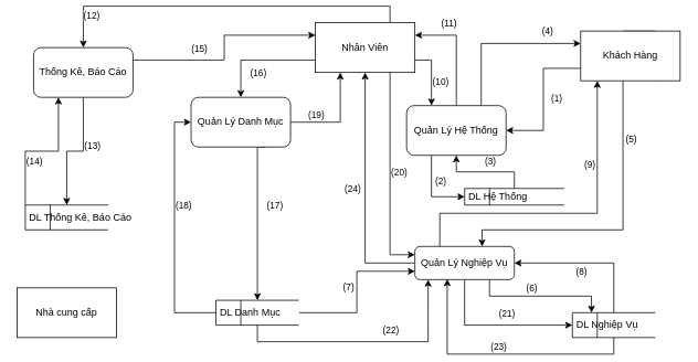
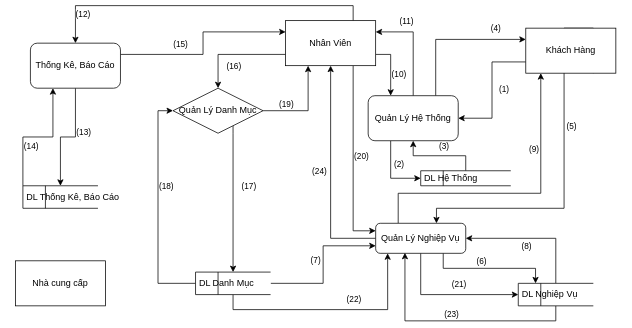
  <mxCell id="0" />
  <mxCell id="1" parent="0" />
  <mxCell id="2" style="edgeStyle=orthogonalEdgeStyle;rounded=0;orthogonalLoop=1;jettySize=auto;html=1;exitX=1;exitY=0.5;exitDx=0;exitDy=0;entryX=0.25;entryY=1;entryDx=0;entryDy=0;" edge="1" parent="1" source="6" target="36"><mxGeometry relative="1" as="geometry" /></mxCell>
  <mxCell id="3" value="(19)" style="edgeLabel;html=1;align=center;verticalAlign=middle;resizable=0;points=[];" vertex="1" connectable="0" parent="2"><mxGeometry x="-0.267" relative="1" as="geometry"><mxPoint x="-14" y="-10" as="offset" /></mxGeometry></mxCell>
  <mxCell id="4" style="edgeStyle=orthogonalEdgeStyle;rounded=0;orthogonalLoop=1;jettySize=auto;html=1;exitX=0.75;exitY=1;exitDx=0;exitDy=0;" edge="1" parent="1" source="6" target="48"><mxGeometry relative="1" as="geometry"><Array as="points"><mxPoint x="310" y="170" /></Array></mxGeometry></mxCell>
  <mxCell id="5" value="(17)" style="edgeLabel;html=1;align=center;verticalAlign=middle;resizable=0;points=[];" vertex="1" connectable="0" parent="4"><mxGeometry x="-0.21" relative="1" as="geometry"><mxPoint x="20" y="3" as="offset" /></mxGeometry></mxCell>
- <mxCell id="6" value="&lt;font style=&quot;vertical-align: inherit&quot;&gt;&lt;font style=&quot;vertical-align: inherit&quot;&gt;Quản Lý Danh Mục&lt;/font&gt;&lt;/font&gt;" style="rounded=1;whiteSpace=wrap;html=1;" vertex="1" parent="1"><mxGeometry x="230" y="110" width="120" height="60" as="geometry" /></mxCell>
+ <mxCell id="6" value="&lt;font style=&quot;vertical-align: inherit&quot;&gt;&lt;font style=&quot;vertical-align: inherit&quot;&gt;Quản Lý Danh Mục&lt;/font&gt;&lt;/font&gt;" style="rhombus;whiteSpace=wrap;html=1;" vertex="1" parent="1"><mxGeometry x="230" y="110" width="120" height="60" as="geometry" /></mxCell>
  <mxCell id="7" style="edgeStyle=orthogonalEdgeStyle;rounded=0;orthogonalLoop=1;jettySize=auto;html=1;exitX=1;exitY=0.25;exitDx=0;exitDy=0;entryX=0;entryY=0.25;entryDx=0;entryDy=0;" edge="1" parent="1" source="11" target="36"><mxGeometry relative="1" as="geometry" /></mxCell>
  <mxCell id="8" value="(15)" style="edgeLabel;html=1;align=center;verticalAlign=middle;resizable=0;points=[];" vertex="1" connectable="0" parent="7"><mxGeometry x="-0.37" relative="1" as="geometry"><mxPoint y="-15" as="offset" /></mxGeometry></mxCell>
  <mxCell id="9" style="edgeStyle=orthogonalEdgeStyle;rounded=0;orthogonalLoop=1;jettySize=auto;html=1;exitX=0.5;exitY=1;exitDx=0;exitDy=0;entryX=0.5;entryY=0;entryDx=0;entryDy=0;" edge="1" parent="1" source="11" target="59"><mxGeometry relative="1" as="geometry" /></mxCell>
  <mxCell id="10" value="(13)" style="edgeLabel;html=1;align=center;verticalAlign=middle;resizable=0;points=[];" vertex="1" connectable="0" parent="9"><mxGeometry x="-0.231" relative="1" as="geometry"><mxPoint x="10" as="offset" /></mxGeometry></mxCell>
  <mxCell id="11" value="&lt;font style=&quot;vertical-align: inherit&quot;&gt;&lt;font style=&quot;vertical-align: inherit&quot;&gt;Thống Kê, Báo Cáo&lt;/font&gt;&lt;/font&gt;" style="rounded=1;whiteSpace=wrap;html=1;" vertex="1" parent="1"><mxGeometry x="40" y="50" width="120" height="60" as="geometry" /></mxCell>
  <mxCell id="12" style="edgeStyle=orthogonalEdgeStyle;rounded=0;orthogonalLoop=1;jettySize=auto;html=1;exitX=0.75;exitY=0;exitDx=0;exitDy=0;entryX=0;entryY=0.25;entryDx=0;entryDy=0;" edge="1" parent="1" source="18" target="41"><mxGeometry relative="1" as="geometry" /></mxCell>
  <mxCell id="13" value="(4)" style="edgeLabel;html=1;align=center;verticalAlign=middle;resizable=0;points=[];" vertex="1" connectable="0" parent="12"><mxGeometry x="0.58" y="-1" relative="1" as="geometry"><mxPoint y="-16" as="offset" /></mxGeometry></mxCell>
  <mxCell id="14" style="edgeStyle=orthogonalEdgeStyle;rounded=0;orthogonalLoop=1;jettySize=auto;html=1;exitX=0.5;exitY=0;exitDx=0;exitDy=0;entryX=1;entryY=0.25;entryDx=0;entryDy=0;" edge="1" parent="1" source="18" target="36"><mxGeometry relative="1" as="geometry" /></mxCell>
  <mxCell id="15" value="(11)" style="edgeLabel;html=1;align=center;verticalAlign=middle;resizable=0;points=[];" vertex="1" connectable="0" parent="14"><mxGeometry x="0.378" y="1" relative="1" as="geometry"><mxPoint x="-2" y="-16" as="offset" /></mxGeometry></mxCell>
  <mxCell id="16" style="edgeStyle=orthogonalEdgeStyle;rounded=0;orthogonalLoop=1;jettySize=auto;html=1;exitX=0.25;exitY=1;exitDx=0;exitDy=0;entryX=0;entryY=0.5;entryDx=0;entryDy=0;" edge="1" parent="1" source="18" target="56"><mxGeometry relative="1" as="geometry" /></mxCell>
  <mxCell id="17" value="(2)" style="edgeLabel;html=1;align=center;verticalAlign=middle;resizable=0;points=[];" vertex="1" connectable="0" parent="16"><mxGeometry x="-0.044" y="2" relative="1" as="geometry"><mxPoint x="8" y="-13" as="offset" /></mxGeometry></mxCell>
  <mxCell id="18" value="&lt;font style=&quot;vertical-align: inherit&quot;&gt;&lt;font style=&quot;vertical-align: inherit&quot;&gt;Quản Lý Hệ Thống&lt;/font&gt;&lt;/font&gt;" style="rounded=1;whiteSpace=wrap;html=1;" vertex="1" parent="1"><mxGeometry x="490" y="120" width="120" height="60" as="geometry" /></mxCell>
  <mxCell id="19" style="edgeStyle=orthogonalEdgeStyle;rounded=0;orthogonalLoop=1;jettySize=auto;html=1;exitX=0;exitY=0.5;exitDx=0;exitDy=0;entryX=0.5;entryY=1;entryDx=0;entryDy=0;" edge="1" parent="1" source="27" target="36"><mxGeometry relative="1" as="geometry" /></mxCell>
  <mxCell id="20" value="(24)" style="edgeLabel;html=1;align=center;verticalAlign=middle;resizable=0;points=[];" vertex="1" connectable="0" parent="19"><mxGeometry x="0.069" y="1" relative="1" as="geometry"><mxPoint x="-15" y="5" as="offset" /></mxGeometry></mxCell>
  <mxCell id="21" style="edgeStyle=orthogonalEdgeStyle;rounded=0;orthogonalLoop=1;jettySize=auto;html=1;exitX=0.25;exitY=0;exitDx=0;exitDy=0;" edge="1" parent="1" source="27" target="41"><mxGeometry relative="1" as="geometry"><Array as="points"><mxPoint x="530" y="250" /><mxPoint x="720" y="250" /></Array></mxGeometry></mxCell>
  <mxCell id="22" value="(9)" style="edgeLabel;html=1;align=center;verticalAlign=middle;resizable=0;points=[];" vertex="1" connectable="0" parent="21"><mxGeometry x="0.487" relative="1" as="geometry"><mxPoint x="-10" as="offset" /></mxGeometry></mxCell>
  <mxCell id="23" style="edgeStyle=orthogonalEdgeStyle;rounded=0;orthogonalLoop=1;jettySize=auto;html=1;exitX=0.5;exitY=1;exitDx=0;exitDy=0;entryX=0;entryY=0.5;entryDx=0;entryDy=0;" edge="1" parent="1" source="27" target="53"><mxGeometry relative="1" as="geometry" /></mxCell>
  <mxCell id="24" value="(21)" style="edgeLabel;html=1;align=center;verticalAlign=middle;resizable=0;points=[];" vertex="1" connectable="0" parent="23"><mxGeometry x="0.081" relative="1" as="geometry"><mxPoint x="5" y="-15" as="offset" /></mxGeometry></mxCell>
  <mxCell id="25" style="edgeStyle=orthogonalEdgeStyle;rounded=0;orthogonalLoop=1;jettySize=auto;html=1;exitX=0.75;exitY=1;exitDx=0;exitDy=0;entryX=0.23;entryY=0;entryDx=0;entryDy=0;entryPerimeter=0;" edge="1" parent="1" source="27" target="53"><mxGeometry relative="1" as="geometry" /></mxCell>
  <mxCell id="26" value="(6)" style="edgeLabel;html=1;align=center;verticalAlign=middle;resizable=0;points=[];" vertex="1" connectable="0" parent="25"><mxGeometry x="-0.276" y="-2" relative="1" as="geometry"><mxPoint x="11" y="-12" as="offset" /></mxGeometry></mxCell>
  <mxCell id="27" value="&lt;font style=&quot;vertical-align: inherit&quot;&gt;&lt;font style=&quot;vertical-align: inherit&quot;&gt;Quản Lý Nghiệp Vụ&lt;/font&gt;&lt;/font&gt;" style="rounded=1;whiteSpace=wrap;html=1;" vertex="1" parent="1"><mxGeometry x="500" y="290" width="120" height="40" as="geometry" /></mxCell>
  <mxCell id="28" style="edgeStyle=orthogonalEdgeStyle;rounded=0;orthogonalLoop=1;jettySize=auto;html=1;exitX=0.75;exitY=1;exitDx=0;exitDy=0;entryX=0;entryY=0.25;entryDx=0;entryDy=0;" edge="1" parent="1" source="36" target="27"><mxGeometry relative="1" as="geometry" /></mxCell>
  <mxCell id="29" value="(20)" style="edgeLabel;html=1;align=center;verticalAlign=middle;resizable=0;points=[];" vertex="1" connectable="0" parent="28"><mxGeometry x="-0.352" y="1" relative="1" as="geometry"><mxPoint x="9" y="39" as="offset" /></mxGeometry></mxCell>
  <mxCell id="30" style="edgeStyle=orthogonalEdgeStyle;rounded=0;orthogonalLoop=1;jettySize=auto;html=1;exitX=1;exitY=0.75;exitDx=0;exitDy=0;entryX=0.25;entryY=0;entryDx=0;entryDy=0;" edge="1" parent="1" source="36" target="18"><mxGeometry relative="1" as="geometry" /></mxCell>
  <mxCell id="31" value="(10)" style="edgeLabel;html=1;align=center;verticalAlign=middle;resizable=0;points=[];" vertex="1" connectable="0" parent="30"><mxGeometry x="-0.147" y="-1" relative="1" as="geometry"><mxPoint x="11" y="13" as="offset" /></mxGeometry></mxCell>
  <mxCell id="32" style="edgeStyle=orthogonalEdgeStyle;rounded=0;orthogonalLoop=1;jettySize=auto;html=1;exitX=0.75;exitY=0;exitDx=0;exitDy=0;entryX=0.5;entryY=0;entryDx=0;entryDy=0;" edge="1" parent="1" source="36" target="11"><mxGeometry relative="1" as="geometry" /></mxCell>
  <mxCell id="33" value="(12)" style="edgeLabel;html=1;align=center;verticalAlign=middle;resizable=0;points=[];" vertex="1" connectable="0" parent="32"><mxGeometry x="-0.126" relative="1" as="geometry"><mxPoint x="-189" y="10" as="offset" /></mxGeometry></mxCell>
  <mxCell id="34" style="edgeStyle=orthogonalEdgeStyle;rounded=0;orthogonalLoop=1;jettySize=auto;html=1;exitX=0;exitY=0.75;exitDx=0;exitDy=0;entryX=0.5;entryY=0;entryDx=0;entryDy=0;" edge="1" parent="1" source="36" target="6"><mxGeometry relative="1" as="geometry" /></mxCell>
  <mxCell id="35" value="(16)" style="edgeLabel;html=1;align=center;verticalAlign=middle;resizable=0;points=[];" vertex="1" connectable="0" parent="34"><mxGeometry x="-0.63" relative="1" as="geometry"><mxPoint x="-45" y="15" as="offset" /></mxGeometry></mxCell>
  <mxCell id="36" value="&lt;font style=&quot;vertical-align: inherit&quot;&gt;&lt;font style=&quot;vertical-align: inherit&quot;&gt;Nhân Viên&lt;/font&gt;&lt;/font&gt;" style="rounded=0;whiteSpace=wrap;html=1;" vertex="1" parent="1"><mxGeometry x="380" y="20" width="120" height="60" as="geometry" /></mxCell>
  <mxCell id="37" style="edgeStyle=orthogonalEdgeStyle;rounded=0;orthogonalLoop=1;jettySize=auto;html=1;exitX=0.75;exitY=1;exitDx=0;exitDy=0;entryX=0.675;entryY=0;entryDx=0;entryDy=0;entryPerimeter=0;" edge="1" parent="1" source="41" target="27"><mxGeometry relative="1" as="geometry"><Array as="points"><mxPoint x="790" y="30" /><mxPoint x="751" y="30" /><mxPoint x="751" y="270" /><mxPoint x="581" y="270" /></Array></mxGeometry></mxCell>
  <mxCell id="38" value="(5)" style="edgeLabel;html=1;align=center;verticalAlign=middle;resizable=0;points=[];" vertex="1" connectable="0" parent="37"><mxGeometry x="-0.134" y="1" relative="1" as="geometry"><mxPoint x="8" as="offset" /></mxGeometry></mxCell>
  <mxCell id="39" style="edgeStyle=orthogonalEdgeStyle;rounded=0;orthogonalLoop=1;jettySize=auto;html=1;exitX=0;exitY=0.75;exitDx=0;exitDy=0;entryX=1;entryY=0.5;entryDx=0;entryDy=0;" edge="1" parent="1" source="41" target="18"><mxGeometry relative="1" as="geometry" /></mxCell>
  <mxCell id="40" value="(1)" style="edgeLabel;html=1;align=center;verticalAlign=middle;resizable=0;points=[];" vertex="1" connectable="0" parent="39"><mxGeometry x="-0.176" y="-1" relative="1" as="geometry"><mxPoint x="16" y="12" as="offset" /></mxGeometry></mxCell>
  <mxCell id="41" value="&lt;font style=&quot;vertical-align: inherit&quot;&gt;&lt;font style=&quot;vertical-align: inherit&quot;&gt;Khách Hàng&lt;/font&gt;&lt;/font&gt;" style="rounded=0;whiteSpace=wrap;html=1;" vertex="1" parent="1"><mxGeometry x="700" y="30" width="120" height="60" as="geometry" /></mxCell>
  <mxCell id="42" value="&lt;font style=&quot;vertical-align: inherit&quot;&gt;&lt;font style=&quot;vertical-align: inherit&quot;&gt;Nhà cung cấp&lt;/font&gt;&lt;/font&gt;" style="rounded=0;whiteSpace=wrap;html=1;" vertex="1" parent="1"><mxGeometry x="20" y="340" width="120" height="60" as="geometry" /></mxCell>
  <mxCell id="43" value="(7)" style="edgeStyle=orthogonalEdgeStyle;rounded=0;orthogonalLoop=1;jettySize=auto;html=1;exitX=1;exitY=0.5;exitDx=0;exitDy=0;entryX=0;entryY=0.75;entryDx=0;entryDy=0;" edge="1" parent="1" source="48" target="27"><mxGeometry x="0.053" y="10" relative="1" as="geometry"><mxPoint as="offset" /></mxGeometry></mxCell>
  <mxCell id="44" style="edgeStyle=orthogonalEdgeStyle;rounded=0;orthogonalLoop=1;jettySize=auto;html=1;exitX=0.5;exitY=1;exitDx=0;exitDy=0;entryX=0.133;entryY=1;entryDx=0;entryDy=0;entryPerimeter=0;" edge="1" parent="1" source="48" target="27"><mxGeometry relative="1" as="geometry" /></mxCell>
  <mxCell id="45" value="(22)" style="edgeLabel;html=1;align=center;verticalAlign=middle;resizable=0;points=[];" vertex="1" connectable="0" parent="44"><mxGeometry x="-0.063" y="-1" relative="1" as="geometry"><mxPoint x="39" y="-16" as="offset" /></mxGeometry></mxCell>
  <mxCell id="46" style="edgeStyle=orthogonalEdgeStyle;rounded=0;orthogonalLoop=1;jettySize=auto;html=1;exitX=0;exitY=0.5;exitDx=0;exitDy=0;entryX=0;entryY=0.5;entryDx=0;entryDy=0;" edge="1" parent="1" source="48" target="6"><mxGeometry relative="1" as="geometry" /></mxCell>
  <mxCell id="47" value="(18)" style="edgeLabel;html=1;align=center;verticalAlign=middle;resizable=0;points=[];" vertex="1" connectable="0" parent="46"><mxGeometry x="0.187" y="-2" relative="1" as="geometry"><mxPoint x="8" y="-2" as="offset" /></mxGeometry></mxCell>
  <mxCell id="48" value="&lt;font style=&quot;vertical-align: inherit&quot;&gt;&lt;font style=&quot;vertical-align: inherit&quot;&gt;DL Danh Mục&lt;/font&gt;&lt;/font&gt;" style="html=1;dashed=0;whitespace=wrap;shape=mxgraph.dfd.dataStoreID;align=left;spacingLeft=3;points=[[0,0],[0.5,0],[1,0],[0,0.5],[1,0.5],[0,1],[0.5,1],[1,1]];" vertex="1" parent="1"><mxGeometry x="260" y="355" width="100" height="30" as="geometry" /></mxCell>
  <mxCell id="49" style="edgeStyle=orthogonalEdgeStyle;rounded=0;orthogonalLoop=1;jettySize=auto;html=1;exitX=0.5;exitY=1;exitDx=0;exitDy=0;entryX=0.325;entryY=0.983;entryDx=0;entryDy=0;entryPerimeter=0;" edge="1" parent="1" source="53" target="27"><mxGeometry relative="1" as="geometry" /></mxCell>
  <mxCell id="50" value="(23)" style="edgeLabel;html=1;align=center;verticalAlign=middle;resizable=0;points=[];" vertex="1" connectable="0" parent="49"><mxGeometry x="-0.005" y="2" relative="1" as="geometry"><mxPoint x="-5" y="-12" as="offset" /></mxGeometry></mxCell>
  <mxCell id="51" style="edgeStyle=orthogonalEdgeStyle;rounded=0;orthogonalLoop=1;jettySize=auto;html=1;exitX=0.5;exitY=0;exitDx=0;exitDy=0;entryX=1;entryY=0.5;entryDx=0;entryDy=0;" edge="1" parent="1" source="53" target="27"><mxGeometry relative="1" as="geometry" /></mxCell>
  <mxCell id="52" value="(8)" style="edgeLabel;html=1;align=center;verticalAlign=middle;resizable=0;points=[];" vertex="1" connectable="0" parent="51"><mxGeometry x="0.133" relative="1" as="geometry"><mxPoint x="2" y="10" as="offset" /></mxGeometry></mxCell>
  <mxCell id="53" value="&lt;font style=&quot;vertical-align: inherit&quot;&gt;&lt;font style=&quot;vertical-align: inherit&quot;&gt;DL Nghiệp Vụ&lt;/font&gt;&lt;/font&gt;" style="html=1;dashed=0;whitespace=wrap;shape=mxgraph.dfd.dataStoreID;align=left;spacingLeft=3;points=[[0,0],[0.5,0],[1,0],[0,0.5],[1,0.5],[0,1],[0.5,1],[1,1]];" vertex="1" parent="1"><mxGeometry x="690" y="370" width="100" height="30" as="geometry" /></mxCell>
  <mxCell id="54" style="edgeStyle=orthogonalEdgeStyle;rounded=0;orthogonalLoop=1;jettySize=auto;html=1;exitX=0.5;exitY=0;exitDx=0;exitDy=0;entryX=0.5;entryY=1;entryDx=0;entryDy=0;" edge="1" parent="1" source="56" target="18"><mxGeometry relative="1" as="geometry" /></mxCell>
  <mxCell id="55" value="(3)" style="edgeLabel;html=1;align=center;verticalAlign=middle;resizable=0;points=[];" vertex="1" connectable="0" parent="54"><mxGeometry x="-0.726" relative="1" as="geometry"><mxPoint x="-30" y="-18" as="offset" /></mxGeometry></mxCell>
  <mxCell id="56" value="&lt;font style=&quot;vertical-align: inherit&quot;&gt;&lt;font style=&quot;vertical-align: inherit&quot;&gt;DL Hệ Thống&lt;/font&gt;&lt;/font&gt;" style="html=1;dashed=0;whitespace=wrap;shape=mxgraph.dfd.dataStoreID;align=left;spacingLeft=3;points=[[0,0],[0.5,0],[1,0],[0,0.5],[1,0.5],[0,1],[0.5,1],[1,1]];" vertex="1" parent="1"><mxGeometry x="560" y="220" width="120" height="20" as="geometry" /></mxCell>
  <mxCell id="57" style="edgeStyle=orthogonalEdgeStyle;rounded=0;orthogonalLoop=1;jettySize=auto;html=1;exitX=0;exitY=0;exitDx=0;exitDy=0;entryX=0.25;entryY=1;entryDx=0;entryDy=0;" edge="1" parent="1" source="59" target="11"><mxGeometry relative="1" as="geometry" /></mxCell>
  <mxCell id="58" value="(14)" style="edgeLabel;html=1;align=center;verticalAlign=middle;resizable=0;points=[];" vertex="1" connectable="0" parent="57"><mxGeometry x="-0.373" y="1" relative="1" as="geometry"><mxPoint x="11" as="offset" /></mxGeometry></mxCell>
  <mxCell id="59" value="&lt;font style=&quot;vertical-align: inherit&quot;&gt;&lt;font style=&quot;vertical-align: inherit&quot;&gt;DL Thống Kê, Báo Cáo&lt;/font&gt;&lt;/font&gt;" style="html=1;dashed=0;whitespace=wrap;shape=mxgraph.dfd.dataStoreID;align=left;spacingLeft=3;points=[[0,0],[0.5,0],[1,0],[0,0.5],[1,0.5],[0,1],[0.5,1],[1,1]];" vertex="1" parent="1"><mxGeometry x="30" y="240" width="100" height="30" as="geometry" /></mxCell>
